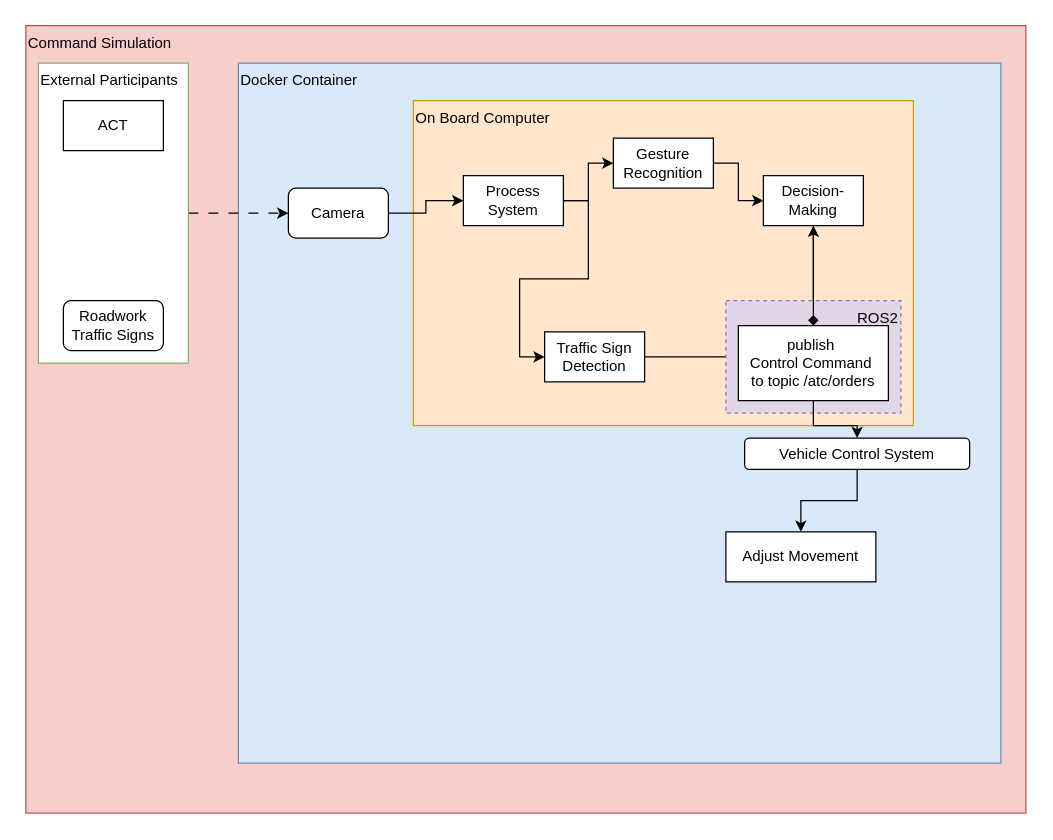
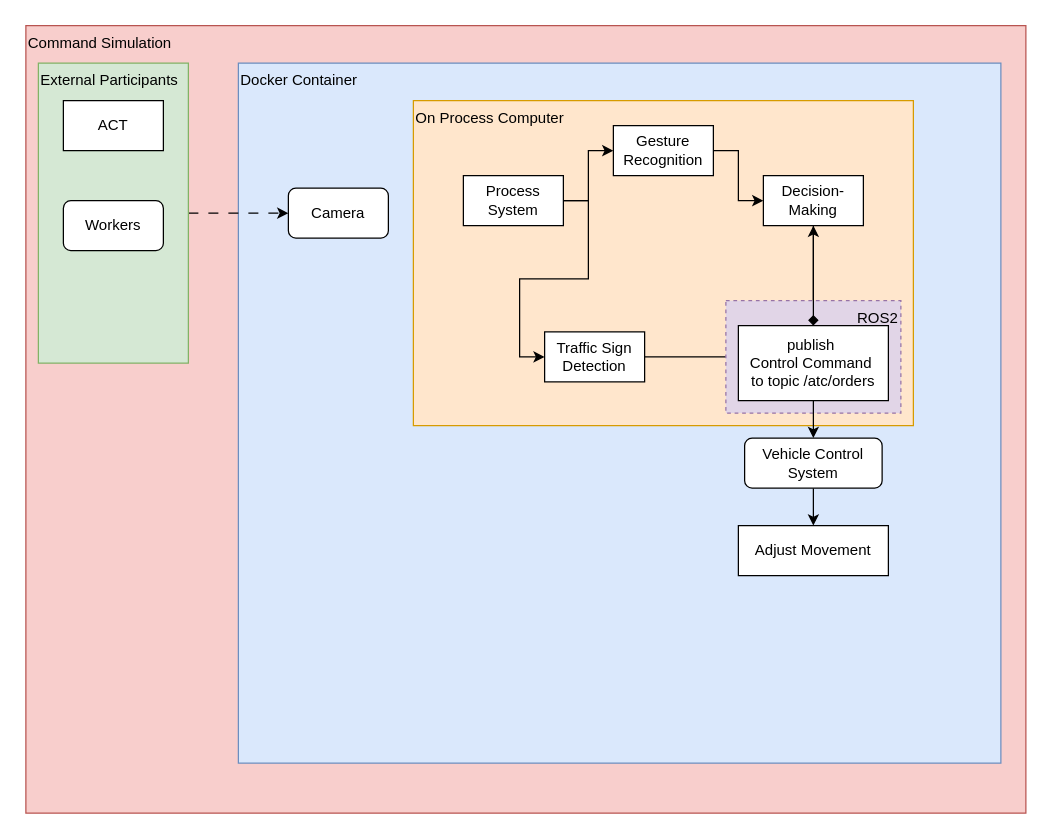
  <mxCell id="0" />
  <mxCell id="1" parent="0" />
  <mxCell id="2" value="Command Simulation" style="rounded=0;whiteSpace=wrap;html=1;fillColor=#f8cecc;verticalAlign=top;align=left;strokeColor=#b85450;" parent="1" vertex="1"><mxGeometry x="20" y="20" width="800" height="630" as="geometry" /></mxCell>
  <mxCell id="3" value="Docker Container" style="rounded=0;whiteSpace=wrap;html=1;fillColor=#dae8fc;verticalAlign=top;align=left;strokeColor=#6c8ebf;" parent="1" vertex="1"><mxGeometry x="190" y="50" width="610" height="560" as="geometry" /></mxCell>
- <mxCell id="4" value="On Board Computer" style="rounded=0;whiteSpace=wrap;html=1;fillColor=#ffe6cc;verticalAlign=top;align=left;strokeColor=#d79b00;" parent="1" vertex="1"><mxGeometry x="330" y="80" width="400" height="260" as="geometry" /></mxCell>
- <mxCell id="5" style="edgeStyle=orthogonalEdgeStyle;rounded=0;orthogonalLoop=1;jettySize=auto;html=1;exitX=1;exitY=0.5;exitDx=0;exitDy=0;entryX=0;entryY=0.5;entryDx=0;entryDy=0;" parent="1" source="6" target="14" edge="1"><mxGeometry relative="1" as="geometry"><mxPoint x="370" y="160.238" as="targetPoint" /><mxPoint x="350" y="160" as="sourcePoint" /><Array as="points"><mxPoint x="340" y="170" /><mxPoint x="340" y="160" /></Array></mxGeometry></mxCell>
+ <mxCell id="4" value="On Process Computer" style="rounded=0;whiteSpace=wrap;html=1;fillColor=#ffe6cc;verticalAlign=top;align=left;strokeColor=#d79b00;" parent="1" vertex="1"><mxGeometry x="330" y="80" width="400" height="260" as="geometry" /></mxCell>
  <mxCell id="6" value="Camera" style="rounded=1;whiteSpace=wrap;html=1;align=center;verticalAlign=middle;fillColor=default;" parent="1" vertex="1"><mxGeometry x="230" y="150" width="80" height="40" as="geometry" /></mxCell>
  <mxCell id="7" style="edgeStyle=orthogonalEdgeStyle;rounded=0;orthogonalLoop=1;jettySize=auto;html=1;exitX=1;exitY=0.5;exitDx=0;exitDy=0;dashed=1;dashPattern=8 8;strokeWidth=1;" parent="1" source="8" target="6" edge="1"><mxGeometry relative="1" as="geometry" /></mxCell>
- <mxCell id="8" value="&lt;div&gt;External Participants&lt;br&gt;&lt;/div&gt;" style="rounded=0;whiteSpace=wrap;html=1;fillColor=#ffffff;verticalAlign=top;align=left;strokeColor=#82b366;" parent="1" vertex="1"><mxGeometry x="30" y="50" width="120" height="240" as="geometry" /></mxCell>
+ <mxCell id="8" value="&lt;div&gt;External Participants&lt;br&gt;&lt;/div&gt;" style="rounded=0;whiteSpace=wrap;html=1;fillColor=#d5e8d4;verticalAlign=top;align=left;strokeColor=#82b366;" parent="1" vertex="1"><mxGeometry x="30" y="50" width="120" height="240" as="geometry" /></mxCell>
  <mxCell id="9" value="ACT" style="whiteSpace=wrap;html=1;rounded=0;" parent="1" vertex="1"><mxGeometry x="50" y="80" width="80" height="40" as="geometry" /></mxCell>
- <mxCell id="11" value="&lt;div&gt;Roadwork&lt;/div&gt;&lt;div&gt;Traffic Signs&lt;br&gt;&lt;/div&gt;" style="rounded=1;whiteSpace=wrap;html=1;" parent="1" vertex="1"><mxGeometry x="50" y="240" width="80" height="40" as="geometry" /></mxCell>
+ <mxCell id="10" value="Workers" style="rounded=1;whiteSpace=wrap;html=1;" parent="1" vertex="1"><mxGeometry x="50" y="160" width="80" height="40" as="geometry" /></mxCell>
  <mxCell id="12" value="" style="edgeStyle=orthogonalEdgeStyle;rounded=0;orthogonalLoop=1;jettySize=auto;html=1;entryX=0;entryY=0.5;entryDx=0;entryDy=0;" parent="1" source="14" target="16" edge="1"><mxGeometry relative="1" as="geometry" /></mxCell>
  <mxCell id="13" style="edgeStyle=orthogonalEdgeStyle;rounded=0;orthogonalLoop=1;jettySize=auto;html=1;exitX=1;exitY=0.5;exitDx=0;exitDy=0;entryX=0;entryY=0.5;entryDx=0;entryDy=0;" parent="1" source="14" target="18" edge="1"><mxGeometry relative="1" as="geometry" /></mxCell>
  <mxCell id="14" value="Process System" style="rounded=0;whiteSpace=wrap;html=1;" parent="1" vertex="1"><mxGeometry x="370" y="140" width="80" height="40" as="geometry" /></mxCell>
  <mxCell id="15" value="" style="edgeStyle=orthogonalEdgeStyle;rounded=0;orthogonalLoop=1;jettySize=auto;html=1;" parent="1" source="16" target="19" edge="1"><mxGeometry relative="1" as="geometry" /></mxCell>
- <mxCell id="16" value="Gesture Recognition" style="rounded=0;whiteSpace=wrap;html=1;" parent="1" vertex="1"><mxGeometry x="490" y="110" width="80" height="40" as="geometry" /></mxCell>
+ <mxCell id="16" value="Gesture Recognition" style="rounded=0;whiteSpace=wrap;html=1;" parent="1" vertex="1"><mxGeometry x="490" y="100" width="80" height="40" as="geometry" /></mxCell>
  <mxCell id="17" style="edgeStyle=orthogonalEdgeStyle;rounded=0;orthogonalLoop=1;jettySize=auto;html=1;exitX=1;exitY=0.5;exitDx=0;exitDy=0;" parent="1" source="18" target="19" edge="1"><mxGeometry relative="1" as="geometry" /></mxCell>
  <mxCell id="18" value="Traffic Sign Detection" style="rounded=0;whiteSpace=wrap;html=1;" parent="1" vertex="1"><mxGeometry x="435" y="265" width="80" height="40" as="geometry" /></mxCell>
  <mxCell id="19" value="Decision-Making" style="rounded=0;whiteSpace=wrap;html=1;" parent="1" vertex="1"><mxGeometry x="610" y="140" width="80" height="40" as="geometry" /></mxCell>
  <mxCell id="20" value="" style="edgeStyle=orthogonalEdgeStyle;rounded=0;orthogonalLoop=1;jettySize=auto;html=1;" parent="1" source="21" target="22" edge="1"><mxGeometry relative="1" as="geometry" /></mxCell>
- <mxCell id="21" value="Vehicle Control System" style="rounded=1;whiteSpace=wrap;html=1;" parent="1" vertex="1"><mxGeometry x="595" y="350" width="180" height="25" as="geometry" /></mxCell>
- <mxCell id="22" value="Adjust Movement" style="rounded=0;whiteSpace=wrap;html=1;" parent="1" vertex="1"><mxGeometry x="580" y="425" width="120" height="40" as="geometry" /></mxCell>
+ <mxCell id="21" value="Vehicle Control System" style="rounded=1;whiteSpace=wrap;html=1;" parent="1" vertex="1"><mxGeometry x="595" y="350" width="110" height="40" as="geometry" /></mxCell>
+ <mxCell id="22" value="Adjust Movement" style="rounded=0;whiteSpace=wrap;html=1;" parent="1" vertex="1"><mxGeometry x="590" y="420" width="120" height="40" as="geometry" /></mxCell>
  <mxCell id="23" value="&lt;div align=&quot;right&quot;&gt;ROS2&lt;/div&gt;" style="rounded=0;whiteSpace=wrap;html=1;fillColor=#e1d5e7;strokeColor=#9673a6;dashed=1;verticalAlign=top;align=right;" parent="1" vertex="1"><mxGeometry x="580" y="240" width="140" height="90" as="geometry" /></mxCell>
  <mxCell id="24" value="" style="edgeStyle=orthogonalEdgeStyle;rounded=0;orthogonalLoop=1;jettySize=auto;html=1;entryX=0.5;entryY=0;entryDx=0;entryDy=0;exitX=0.5;exitY=1;exitDx=0;exitDy=0;endArrow=diamond;" parent="1" source="19" target="26" edge="1"><mxGeometry relative="1" as="geometry"><mxPoint x="650" y="350" as="targetPoint" /><Array as="points" /><mxPoint x="650" y="180" as="sourcePoint" /></mxGeometry></mxCell>
  <mxCell id="25" style="edgeStyle=orthogonalEdgeStyle;rounded=0;orthogonalLoop=1;jettySize=auto;html=1;exitX=0.5;exitY=1;exitDx=0;exitDy=0;entryX=0.5;entryY=0;entryDx=0;entryDy=0;" parent="1" source="26" target="21" edge="1"><mxGeometry relative="1" as="geometry" /></mxCell>
  <mxCell id="26" value="&lt;div&gt;publish&amp;nbsp;&lt;/div&gt;&lt;div&gt;Control Command&amp;nbsp;&lt;/div&gt;&lt;div&gt;to topic /atc/orders&lt;/div&gt;" style="rounded=0;whiteSpace=wrap;html=1;" parent="1" vertex="1"><mxGeometry x="590" y="260" width="120" height="60" as="geometry" /></mxCell>
